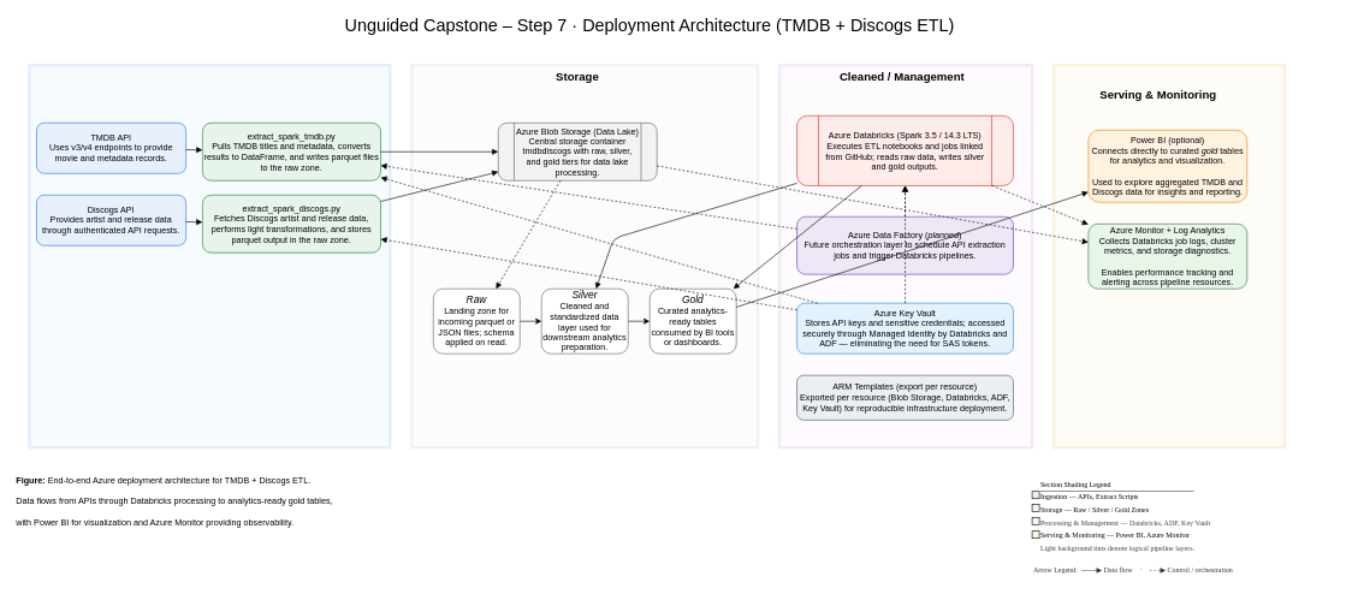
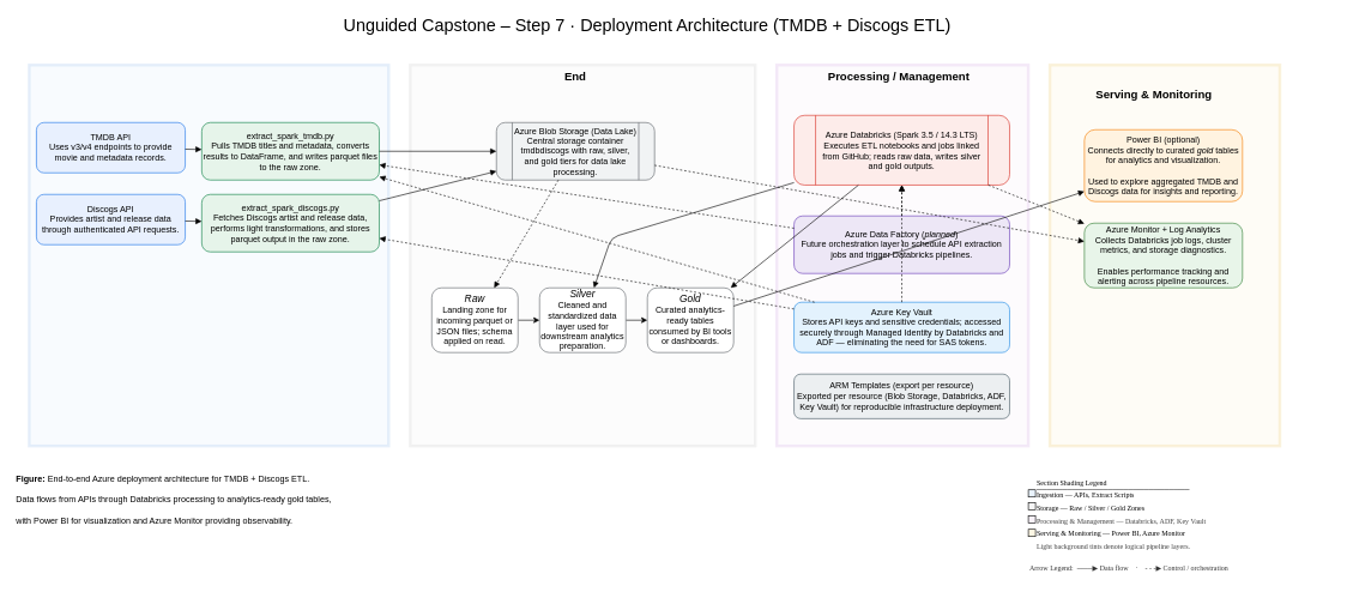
  <mxCell id="0" />
  <mxCell id="1" parent="0" />
  <mxCell id="2" value="" style="whiteSpace=wrap;html=1;fillColor=#FDF7E5;strokeColor=#F0DA9C;opacity=35;strokeWidth=4;" vertex="1" parent="1"><mxGeometry x="1460" y="90" width="320" height="530" as="geometry" /></mxCell>
  <mxCell id="3" value="" style="whiteSpace=wrap;html=1;fillColor=#F9F2FA;strokeColor=#DEC3EB;opacity=35;strokeWidth=4;" vertex="1" parent="1"><mxGeometry x="1080" y="90" width="350" height="530" as="geometry" /></mxCell>
  <mxCell id="4" value="" style="whiteSpace=wrap;html=1;fillColor=#F6F6F6;strokeColor=#D9D9D9;opacity=35;strokeWidth=4;" vertex="1" parent="1"><mxGeometry x="570" y="90" width="480" height="530" as="geometry" /></mxCell>
  <mxCell id="5" value="" style="whiteSpace=wrap;html=1;fillColor=#EAF3FC;opacity=35;gradientColor=none;strokeColor=#B7D0F0;perimeterSpacing=0;strokeWidth=4;" vertex="1" parent="1"><mxGeometry x="40" y="90" width="500" height="530" as="geometry" /></mxCell>
- <mxCell id="6" value="Storage" style="text;align=center;verticalAlign=middle;fontSize=16;fontStyle=1" parent="1" vertex="1"><mxGeometry x="720" y="90" width="160" height="30" as="geometry" /></mxCell>
- <mxCell id="7" value="Cleaned / Management" style="text;align=center;verticalAlign=middle;fontSize=16;fontStyle=1" parent="1" vertex="1"><mxGeometry x="1120" y="90" width="260" height="30" as="geometry" /></mxCell>
+ <mxCell id="6" value="End" style="text;align=center;verticalAlign=middle;fontSize=16;fontStyle=1" parent="1" vertex="1"><mxGeometry x="720" y="90" width="160" height="30" as="geometry" /></mxCell>
+ <mxCell id="7" value="Processing / Management" style="text;align=center;verticalAlign=middle;fontSize=16;fontStyle=1" parent="1" vertex="1"><mxGeometry x="1120" y="90" width="260" height="30" as="geometry" /></mxCell>
  <mxCell id="8" value="Serving &amp; Monitoring" style="text;align=center;verticalAlign=middle;fontSize=16;fontStyle=1" parent="1" vertex="1"><mxGeometry x="1495" y="115" width="220" height="30" as="geometry" /></mxCell>
  <mxCell id="9" value="TMDB API&lt;br&gt;Uses v3/v4 endpoints to provide movie and metadata records." style="rounded=1;whiteSpace=wrap;html=1;strokeColor=#1a73e8;fillColor=#e8f0fe" parent="1" vertex="1"><mxGeometry x="50" y="170" width="207" height="70" as="geometry" /></mxCell>
  <mxCell id="10" value="Discogs API&lt;br&gt;Provides artist and release data through authenticated API requests." style="rounded=1;whiteSpace=wrap;html=1;strokeColor=#1a73e8;fillColor=#e8f0fe" parent="1" vertex="1"><mxGeometry x="50" y="270" width="207" height="70" as="geometry" /></mxCell>
  <mxCell id="11" value="extract_spark_tmdb.py&lt;br&gt;Pulls TMDB titles and metadata, converts results to DataFrame, and writes parquet files to the raw zone." style="rounded=1;whiteSpace=wrap;html=1;strokeColor=#0b8043;fillColor=#e6f4ea" parent="1" vertex="1"><mxGeometry x="280" y="170" width="247" height="80" as="geometry" /></mxCell>
  <mxCell id="12" value="extract_spark_discogs.py&lt;br&gt;Fetches Discogs artist and release data, performs light transformations, and stores parquet output in the raw zone." style="rounded=1;whiteSpace=wrap;html=1;strokeColor=#0b8043;fillColor=#e6f4ea" parent="1" vertex="1"><mxGeometry x="280" y="270" width="247" height="80" as="geometry" /></mxCell>
  <mxCell id="13" value="Azure Blob Storage (Data Lake)&lt;br&gt;Central storage container tmdbdiscogs with raw, silver, and gold tiers for data lake processing." style="shape=process;rounded=1;whiteSpace=wrap;html=1;strokeColor=#5f6368;fillColor=#f1f3f4" parent="1" vertex="1"><mxGeometry x="690" y="170" width="220" height="80" as="geometry" /></mxCell>
  <mxCell id="14" style="edgeStyle=none;html=1;entryX=0;entryY=0.5;entryDx=0;entryDy=0;" edge="1" parent="1" source="15" target="17"><mxGeometry relative="1" as="geometry" /></mxCell>
  <mxCell id="15" value="&lt;i&gt;&lt;font style=&quot;font-size: 14px;&quot;&gt;Raw&lt;/font&gt;&lt;/i&gt;&lt;br&gt;Landing zone for incoming parquet or JSON files; schema applied on read." style="rounded=1;whiteSpace=wrap;html=1;strokeColor=#5f6368;fillColor=#ffffff" parent="1" vertex="1"><mxGeometry x="600" y="400" width="120" height="90" as="geometry" /></mxCell>
  <mxCell id="16" value="" style="edgeStyle=none;html=1;" edge="1" parent="1" source="17" target="18"><mxGeometry relative="1" as="geometry" /></mxCell>
  <mxCell id="17" value="&lt;i&gt;&lt;font style=&quot;font-size: 14px;&quot;&gt;Silver&lt;/font&gt;&lt;/i&gt;&lt;br&gt;Cleaned and standardized data layer used for downstream analytics preparation." style="rounded=1;whiteSpace=wrap;html=1;strokeColor=#5f6368;fillColor=#ffffff" parent="1" vertex="1"><mxGeometry x="750" y="400" width="120" height="90" as="geometry" /></mxCell>
  <mxCell id="18" value="&lt;i&gt;&lt;font style=&quot;font-size: 14px;&quot;&gt;Gold&lt;/font&gt;&lt;/i&gt;&lt;br&gt;Curated analytics-ready tables consumed by BI tools or dashboards." style="rounded=1;whiteSpace=wrap;html=1;strokeColor=#5f6368;fillColor=#ffffff" parent="1" vertex="1"><mxGeometry x="900" y="400" width="120" height="90" as="geometry" /></mxCell>
  <mxCell id="19" value="Azure Databricks (Spark 3.5 / 14.3 LTS)&lt;br&gt;Executes ETL notebooks and jobs linked from GitHub; reads raw data, writes silver and gold outputs." style="shape=process;rounded=1;whiteSpace=wrap;html=1;strokeColor=#d93025;fillColor=#fdecea" parent="1" vertex="1"><mxGeometry x="1104" y="160" width="300" height="97" as="geometry" /></mxCell>
  <mxCell id="20" value="Azure Data Factory (&lt;i&gt;planned&lt;/i&gt;)&lt;br&gt;Future orchestration layer to schedule API extraction jobs and trigger Databricks pipelines." style="rounded=1;whiteSpace=wrap;html=1;strokeColor=#673ab7;fillColor=#ede7f6" parent="1" vertex="1"><mxGeometry x="1104" y="300" width="300" height="80" as="geometry" /></mxCell>
  <mxCell id="21" value="Azure Key Vault&lt;br&gt;Stores API keys and sensitive credentials; accessed securely through Managed Identity by Databricks and ADF — eliminating the need for SAS tokens." style="rounded=1;whiteSpace=wrap;html=1;strokeColor=#1e88e5;fillColor=#e3f2fd" parent="1" vertex="1"><mxGeometry x="1104" y="420" width="300" height="70" as="geometry" /></mxCell>
  <mxCell id="22" value="ARM Templates (export per resource)&lt;br&gt;Exported per resource (Blob Storage, Databricks, ADF, Key Vault) for reproducible infrastructure deployment." style="rounded=1;whiteSpace=wrap;html=1;strokeColor=#455a64;fillColor=#eceff1" parent="1" vertex="1"><mxGeometry x="1104" y="520" width="300" height="62" as="geometry" /></mxCell>
  <mxCell id="23" value="Power BI (optional)&lt;br&gt;Connects directly to curated &lt;em data-end=&quot;573&quot; data-start=&quot;567&quot;&gt;gold&lt;/em&gt; tables for analytics and visualization.&lt;br data-end=&quot;616&quot; data-start=&quot;613&quot;&gt;&lt;br/&gt;Used to explore aggregated TMDB and Discogs data for insights and reporting." style="rounded=1;whiteSpace=wrap;html=1;strokeColor=#f57c00;fillColor=#fff3e0" parent="1" vertex="1"><mxGeometry x="1508" y="180" width="220" height="100" as="geometry" /></mxCell>
  <mxCell id="24" value="Azure Monitor + Log Analytics&lt;br&gt;Collects Databricks job logs, cluster metrics, and storage diagnostics.&lt;br data-end=&quot;966&quot; data-start=&quot;963&quot;&gt;&lt;br/&gt;Enables performance tracking and alerting across pipeline resources." style="rounded=1;whiteSpace=wrap;html=1;strokeColor=#2e7d32;fillColor=#e8f5e9" parent="1" vertex="1"><mxGeometry x="1508" y="310" width="220" height="90" as="geometry" /></mxCell>
  <mxCell id="25" style="endArrow=block;" parent="1" source="9" target="11" edge="1"><mxGeometry relative="1" as="geometry" /></mxCell>
  <mxCell id="26" style="endArrow=block;" parent="1" source="10" target="12" edge="1"><mxGeometry relative="1" as="geometry" /></mxCell>
  <mxCell id="27" style="endArrow=block;" parent="1" source="11" target="13" edge="1"><mxGeometry relative="1" as="geometry" /></mxCell>
  <mxCell id="28" style="endArrow=block;" parent="1" source="12" target="13" edge="1"><mxGeometry relative="1" as="geometry" /></mxCell>
  <mxCell id="29" style="endArrow=block;dashed=1;" parent="1" source="13" target="15" edge="1"><mxGeometry relative="1" as="geometry" /></mxCell>
  <mxCell id="30" style="endArrow=block;" parent="1" source="19" target="17" edge="1"><mxGeometry relative="1" as="geometry"><Array as="points"><mxPoint x="850" y="330" /></Array></mxGeometry></mxCell>
  <mxCell id="31" style="endArrow=block;" parent="1" source="19" target="18" edge="1"><mxGeometry relative="1" as="geometry" /></mxCell>
  <mxCell id="32" style="endArrow=block;" parent="1" source="18" target="23" edge="1"><mxGeometry relative="1" as="geometry" /></mxCell>
  <mxCell id="33" style="endArrow=block;dashed=1;" parent="1" source="20" target="11" edge="1"><mxGeometry relative="1" as="geometry" /></mxCell>
  <mxCell id="34" style="endArrow=block;dashed=1;" parent="1" source="20" target="19" edge="1"><mxGeometry relative="1" as="geometry" /></mxCell>
  <mxCell id="35" style="endArrow=block;dashed=1;" parent="1" source="21" target="11" edge="1"><mxGeometry relative="1" as="geometry" /></mxCell>
  <mxCell id="36" style="endArrow=block;dashed=1;" parent="1" source="21" target="12" edge="1"><mxGeometry relative="1" as="geometry" /></mxCell>
  <mxCell id="37" style="endArrow=block;dashed=1;" parent="1" source="21" target="19" edge="1"><mxGeometry relative="1" as="geometry" /></mxCell>
  <mxCell id="38" style="endArrow=block;dashed=1;" parent="1" source="19" target="24" edge="1"><mxGeometry relative="1" as="geometry" /></mxCell>
  <mxCell id="39" style="endArrow=block;dashed=1;" parent="1" source="13" target="24" edge="1"><mxGeometry relative="1" as="geometry" /></mxCell>
  <mxCell id="40" value="&lt;font style=&quot;font-size: 24px;&quot;&gt;Unguided Capstone – Step 7 · Deployment Architecture (TMDB + Discogs ETL)&lt;/font&gt;" style="text;strokeColor=none;align=center;fillColor=none;html=1;verticalAlign=middle;whiteSpace=wrap;rounded=0;" vertex="1" parent="1"><mxGeometry x="40" y="20" width="1720" height="30" as="geometry" /></mxCell>
  <mxCell id="41" value="&lt;strong data-start=&quot;2165&quot; data-end=&quot;2176&quot;&gt;Figure:&lt;/strong&gt; End-to-end Azure deployment architecture for TMDB + Discogs ETL.&lt;br data-start=&quot;2241&quot; data-end=&quot;2244&quot;&gt;&lt;br&gt;Data flows from APIs through Databricks processing to analytics-ready gold tables,&lt;br data-start=&quot;2328&quot; data-end=&quot;2331&quot;&gt;&lt;br&gt;with Power BI for visualization and Azure Monitor providing observability." style="text;html=1;align=left;verticalAlign=middle;resizable=0;points=[];autosize=1;strokeColor=none;fillColor=none;" vertex="1" parent="1"><mxGeometry x="20" y="650" width="460" height="90" as="geometry" /></mxCell>
  <mxCell id="42" value="&lt;div style=&quot;line-height: 70%;&quot;&gt;&lt;div&gt;&lt;font color=&quot;#000000&quot;&gt;&lt;span style=&quot;font-size: 10px; line-height: 70%;&quot;&gt;Section Shading Legend&lt;/span&gt;&lt;/font&gt;&lt;/div&gt;&lt;div&gt;&lt;font color=&quot;#000000&quot;&gt;&lt;span style=&quot;font-size: 10px; line-height: 70%;&quot;&gt;──────────────────────────────&lt;/span&gt;&lt;/font&gt;&lt;/div&gt;&lt;div&gt;&lt;font color=&quot;#000000&quot;&gt;&lt;span style=&quot;font-size: 10px; line-height: 70%;&quot;&gt;Ingestion — APIs, Extract Scripts&lt;/span&gt;&lt;/font&gt;&lt;/div&gt;&lt;div&gt;&lt;font color=&quot;#000000&quot;&gt;&lt;span style=&quot;font-size: 10px;&quot;&gt;&lt;br&gt;&lt;/span&gt;&lt;/font&gt;&lt;/div&gt;&lt;div&gt;&lt;font color=&quot;#000000&quot;&gt;&lt;span style=&quot;font-size: 10px; line-height: 70%;&quot;&gt;Storage — Raw / Silver / Gold Zones&lt;/span&gt;&lt;/font&gt;&lt;/div&gt;&lt;div&gt;&lt;font color=&quot;#000000&quot;&gt;&lt;span style=&quot;font-size: 10px;&quot;&gt;&lt;br&gt;&lt;/span&gt;&lt;/font&gt;&lt;/div&gt;&lt;div&gt;&lt;span style=&quot;color: rgb(63, 63, 63); font-size: 10px; background-color: transparent; line-height: 70%;&quot;&gt;Processing &amp;amp; Management — Databricks, ADF, Key Vault&lt;/span&gt;&lt;/div&gt;&lt;div&gt;&lt;font color=&quot;#000000&quot;&gt;&lt;span style=&quot;font-size: 10px;&quot;&gt;&lt;br&gt;&lt;/span&gt;&lt;/font&gt;&lt;/div&gt;&lt;div&gt;&lt;font color=&quot;#000000&quot;&gt;&lt;span style=&quot;font-size: 10px; line-height: 70%;&quot;&gt;Serving &amp;amp; Monitoring — Power BI, Azure Monitor&lt;/span&gt;&lt;/font&gt;&lt;/div&gt;&lt;div&gt;&lt;font color=&quot;#000000&quot;&gt;&lt;span style=&quot;font-size: 10px;&quot;&gt;&lt;br&gt;&lt;/span&gt;&lt;/font&gt;&lt;/div&gt;&lt;div&gt;&lt;span style=&quot;color: rgb(63, 63, 63); font-size: 10px; background-color: transparent; line-height: 70%;&quot;&gt;Light background tints denote logical pipeline layers.&lt;/span&gt;&lt;/div&gt;&lt;/div&gt;&lt;div&gt;&lt;br&gt;&lt;/div&gt;" style="text;strokeColor=none;align=left;fillColor=none;html=1;verticalAlign=middle;whiteSpace=wrap;rounded=0;fontFamily=Consolas;" vertex="1" parent="1"><mxGeometry x="1440" y="660" width="310" height="123" as="geometry" /></mxCell>
  <mxCell id="43" value="" style="whiteSpace=wrap;html=1;fontColor=#FF66FF;fillColor=#EAF3FC;" vertex="1" parent="1"><mxGeometry x="1430" y="681" width="10" height="10" as="geometry" /></mxCell>
  <mxCell id="44" value="" style="whiteSpace=wrap;html=1;fontColor=#FF66FF;fillColor=#F6F6F6;" vertex="1" parent="1"><mxGeometry x="1430" y="699" width="10" height="10" as="geometry" /></mxCell>
  <mxCell id="45" value="" style="whiteSpace=wrap;html=1;fontColor=#FF66FF;fillColor=#F9F2FA;" vertex="1" parent="1"><mxGeometry x="1430" y="717.5" width="10" height="10" as="geometry" /></mxCell>
  <mxCell id="46" value="" style="whiteSpace=wrap;html=1;fontColor=#FF66FF;fillColor=#FDF7E5;" vertex="1" parent="1"><mxGeometry x="1430" y="736" width="10" height="10" as="geometry" /></mxCell>
  <mxCell id="47" value="&lt;div&gt;&lt;font style=&quot;font-size: 10px;&quot; color=&quot;#000000&quot;&gt;Arrow Legend:&amp;nbsp; ───▶ Data flow · - - -▶ Control / orchestration&lt;/font&gt;&lt;/div&gt;&lt;div&gt;&lt;br&gt;&lt;/div&gt;" style="text;strokeColor=none;align=left;fillColor=none;html=1;verticalAlign=middle;whiteSpace=wrap;rounded=0;fontFamily=Consolas;textOpacity=80;" vertex="1" parent="1"><mxGeometry x="1430" y="783" width="430" height="27" as="geometry" /></mxCell>
